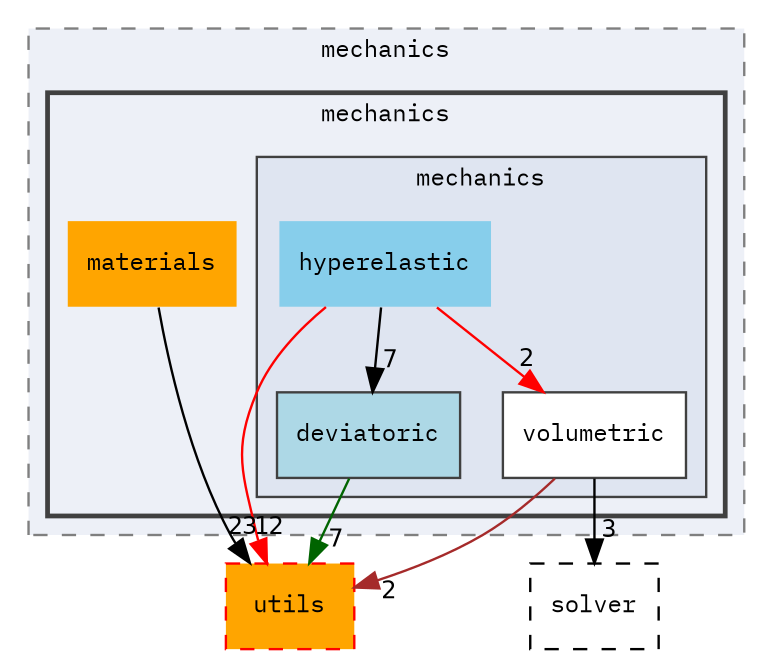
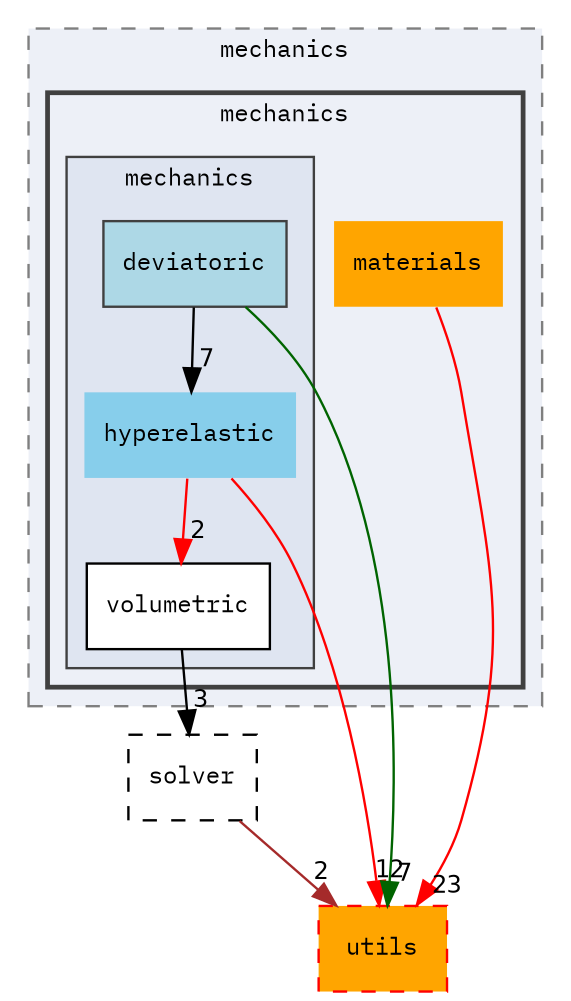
  digraph {
    compound=true
    fontname="IBM Plex Mono"
    node [fillcolor=white fontname="IBM Plex Mono" fontsize=10 shape=box style=filled]
    edge [color=red fontname="IBM Plex Mono" fontsize=10 headlabel=7 labeldistance=1.5 labelfontname=Helvetica labelfontsize=10]
    n1 [fillcolor=skyblue label=hyperelastic shape=plaintext]
    n2 [color=grey25 fillcolor=lightblue label=deviatoric style="filled,"]
-   n3 [color=grey25 label=volumetric style="filled,"]
+   n3 [color=black label=volumetric style="filled,"]
    n4 [fillcolor=orange label=materials shape=plaintext]
    n5 [color=red fillcolor=orange label=utils style="dashed,filled"]
    n6 [color=black label=solver style="dashed,filled"]
    subgraph cluster_1 {
      bgcolor="#edf0f7"
      fontsize=10
      label=mechanics
      pencolor=grey50
      style="filled,dashed,"
      subgraph cluster_2 {
        bgcolor="#edf0f7"
        fontsize=10
        label=mechanics
        pencolor=grey25
        style="filled,bold,"
        n4
        subgraph cluster_3 {
          bgcolor="#dfe5f1"
          fontsize=10
          label=mechanics
          pencolor=grey25
          style="filled,"
          n1
          n2
          n3
        }
      }
    }
-   n1 -> n2 [color=black]
+   n2 -> n1 [color=black]
    n1 -> n3 [headlabel=2]
    n1 -> n5 [headlabel=12]
    n2 -> n5 [color=darkgreen]
-   n3 -> n5 [color=brown headlabel=2]
+   n6 -> n5 [color=brown headlabel=2]
    n3 -> n6 [color=black headlabel=3]
-   n4 -> n5 [color=black headlabel=23]
+   n4 -> n5 [headlabel=23]
  }
